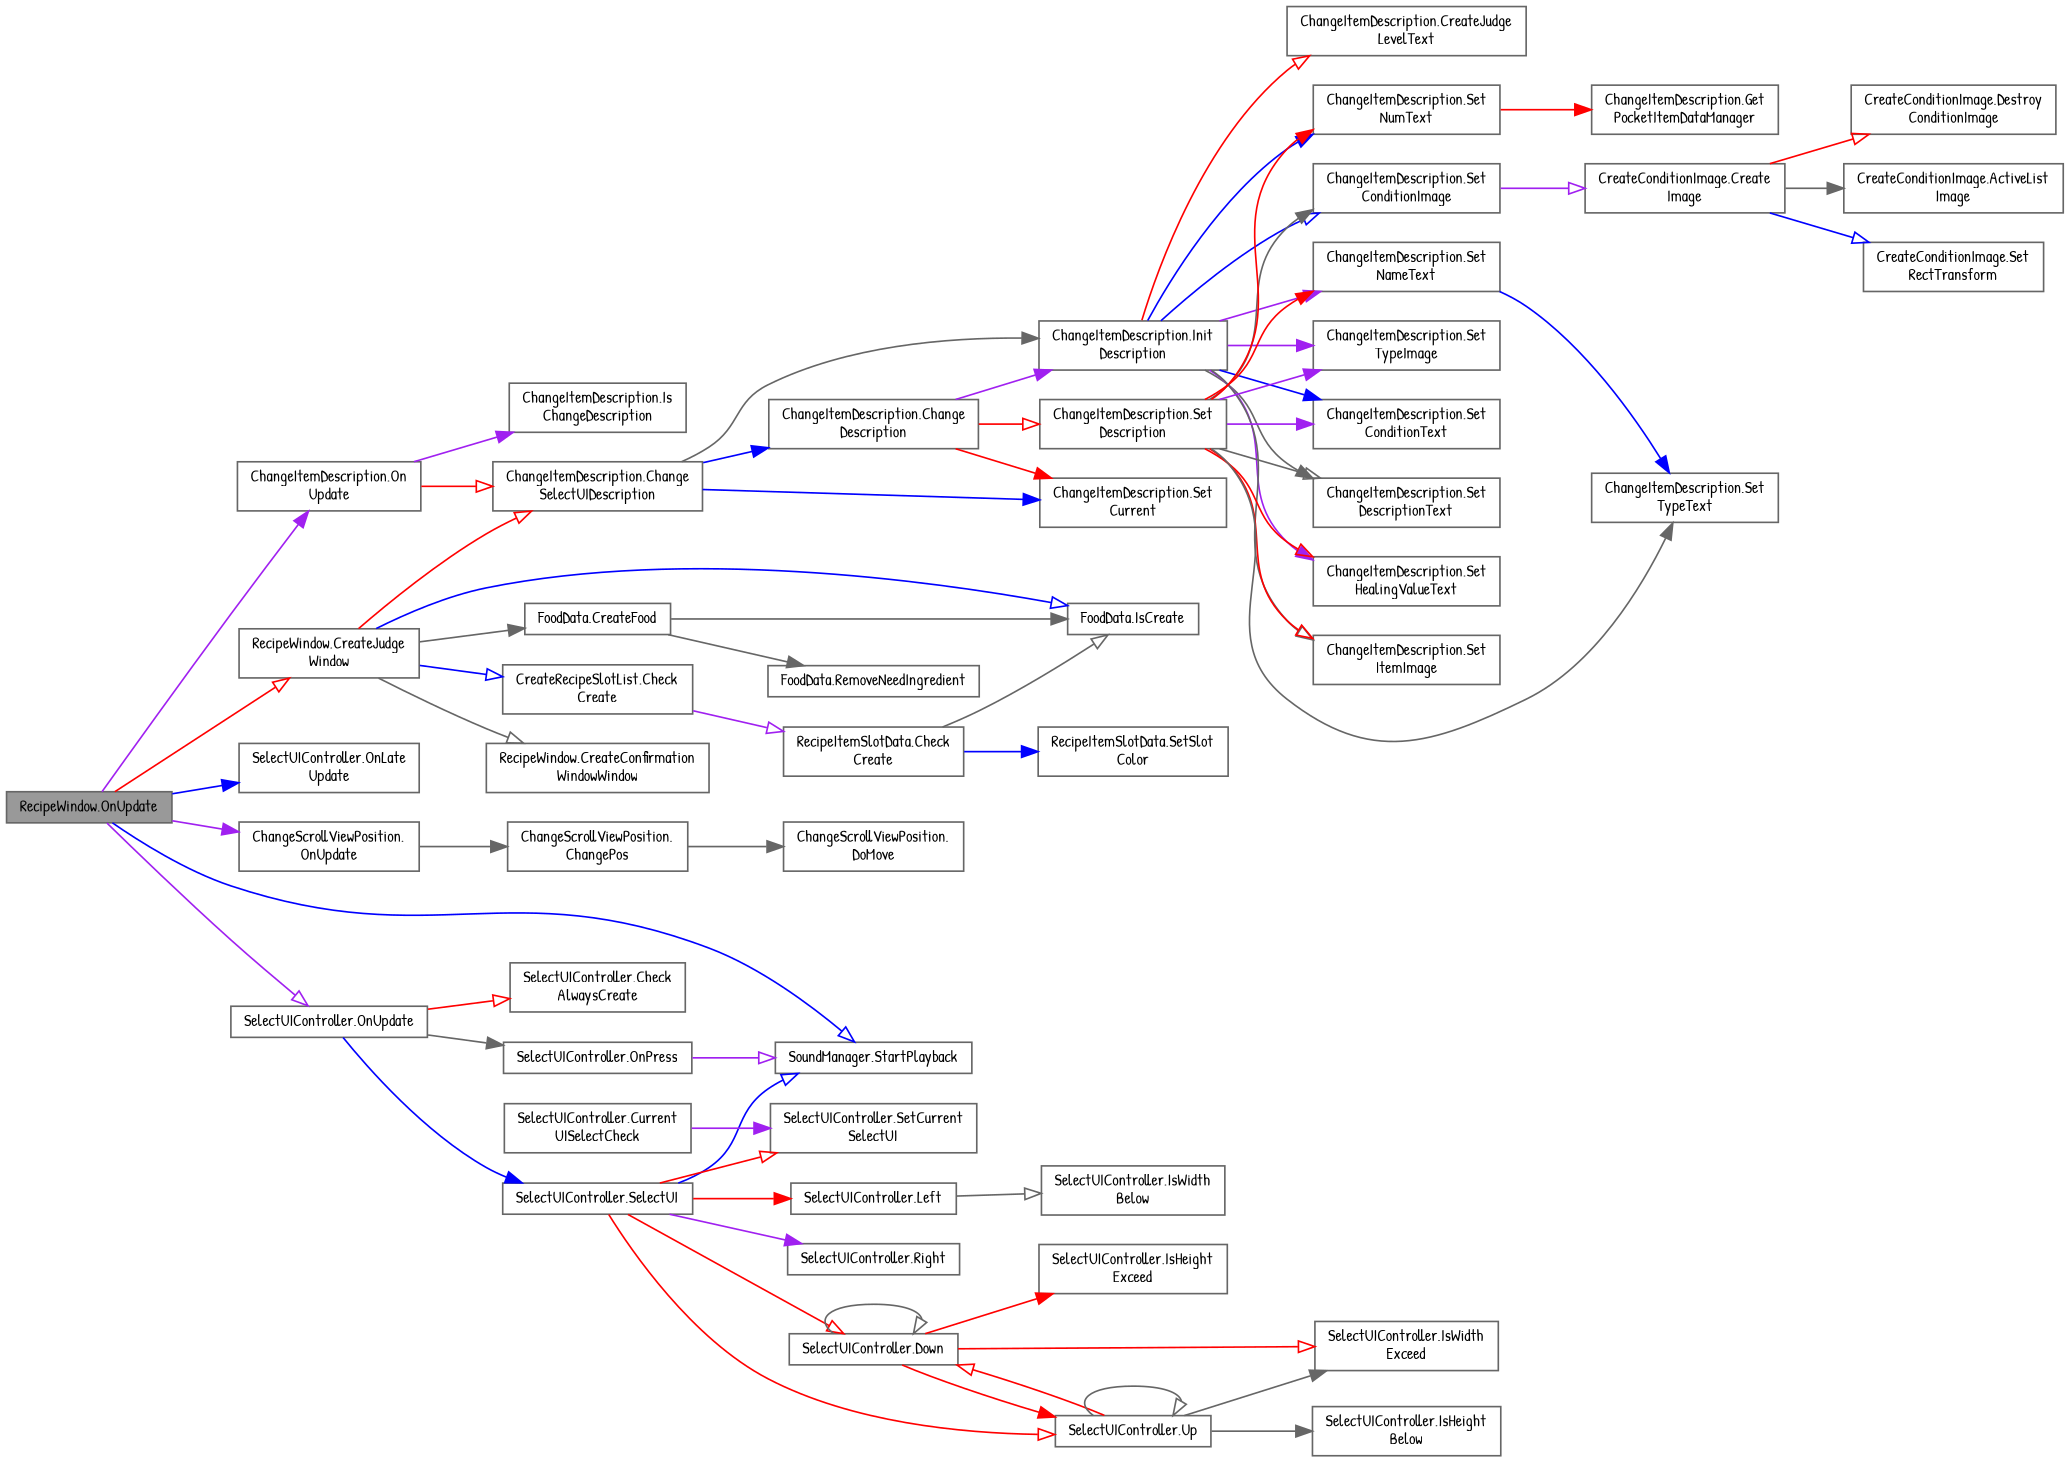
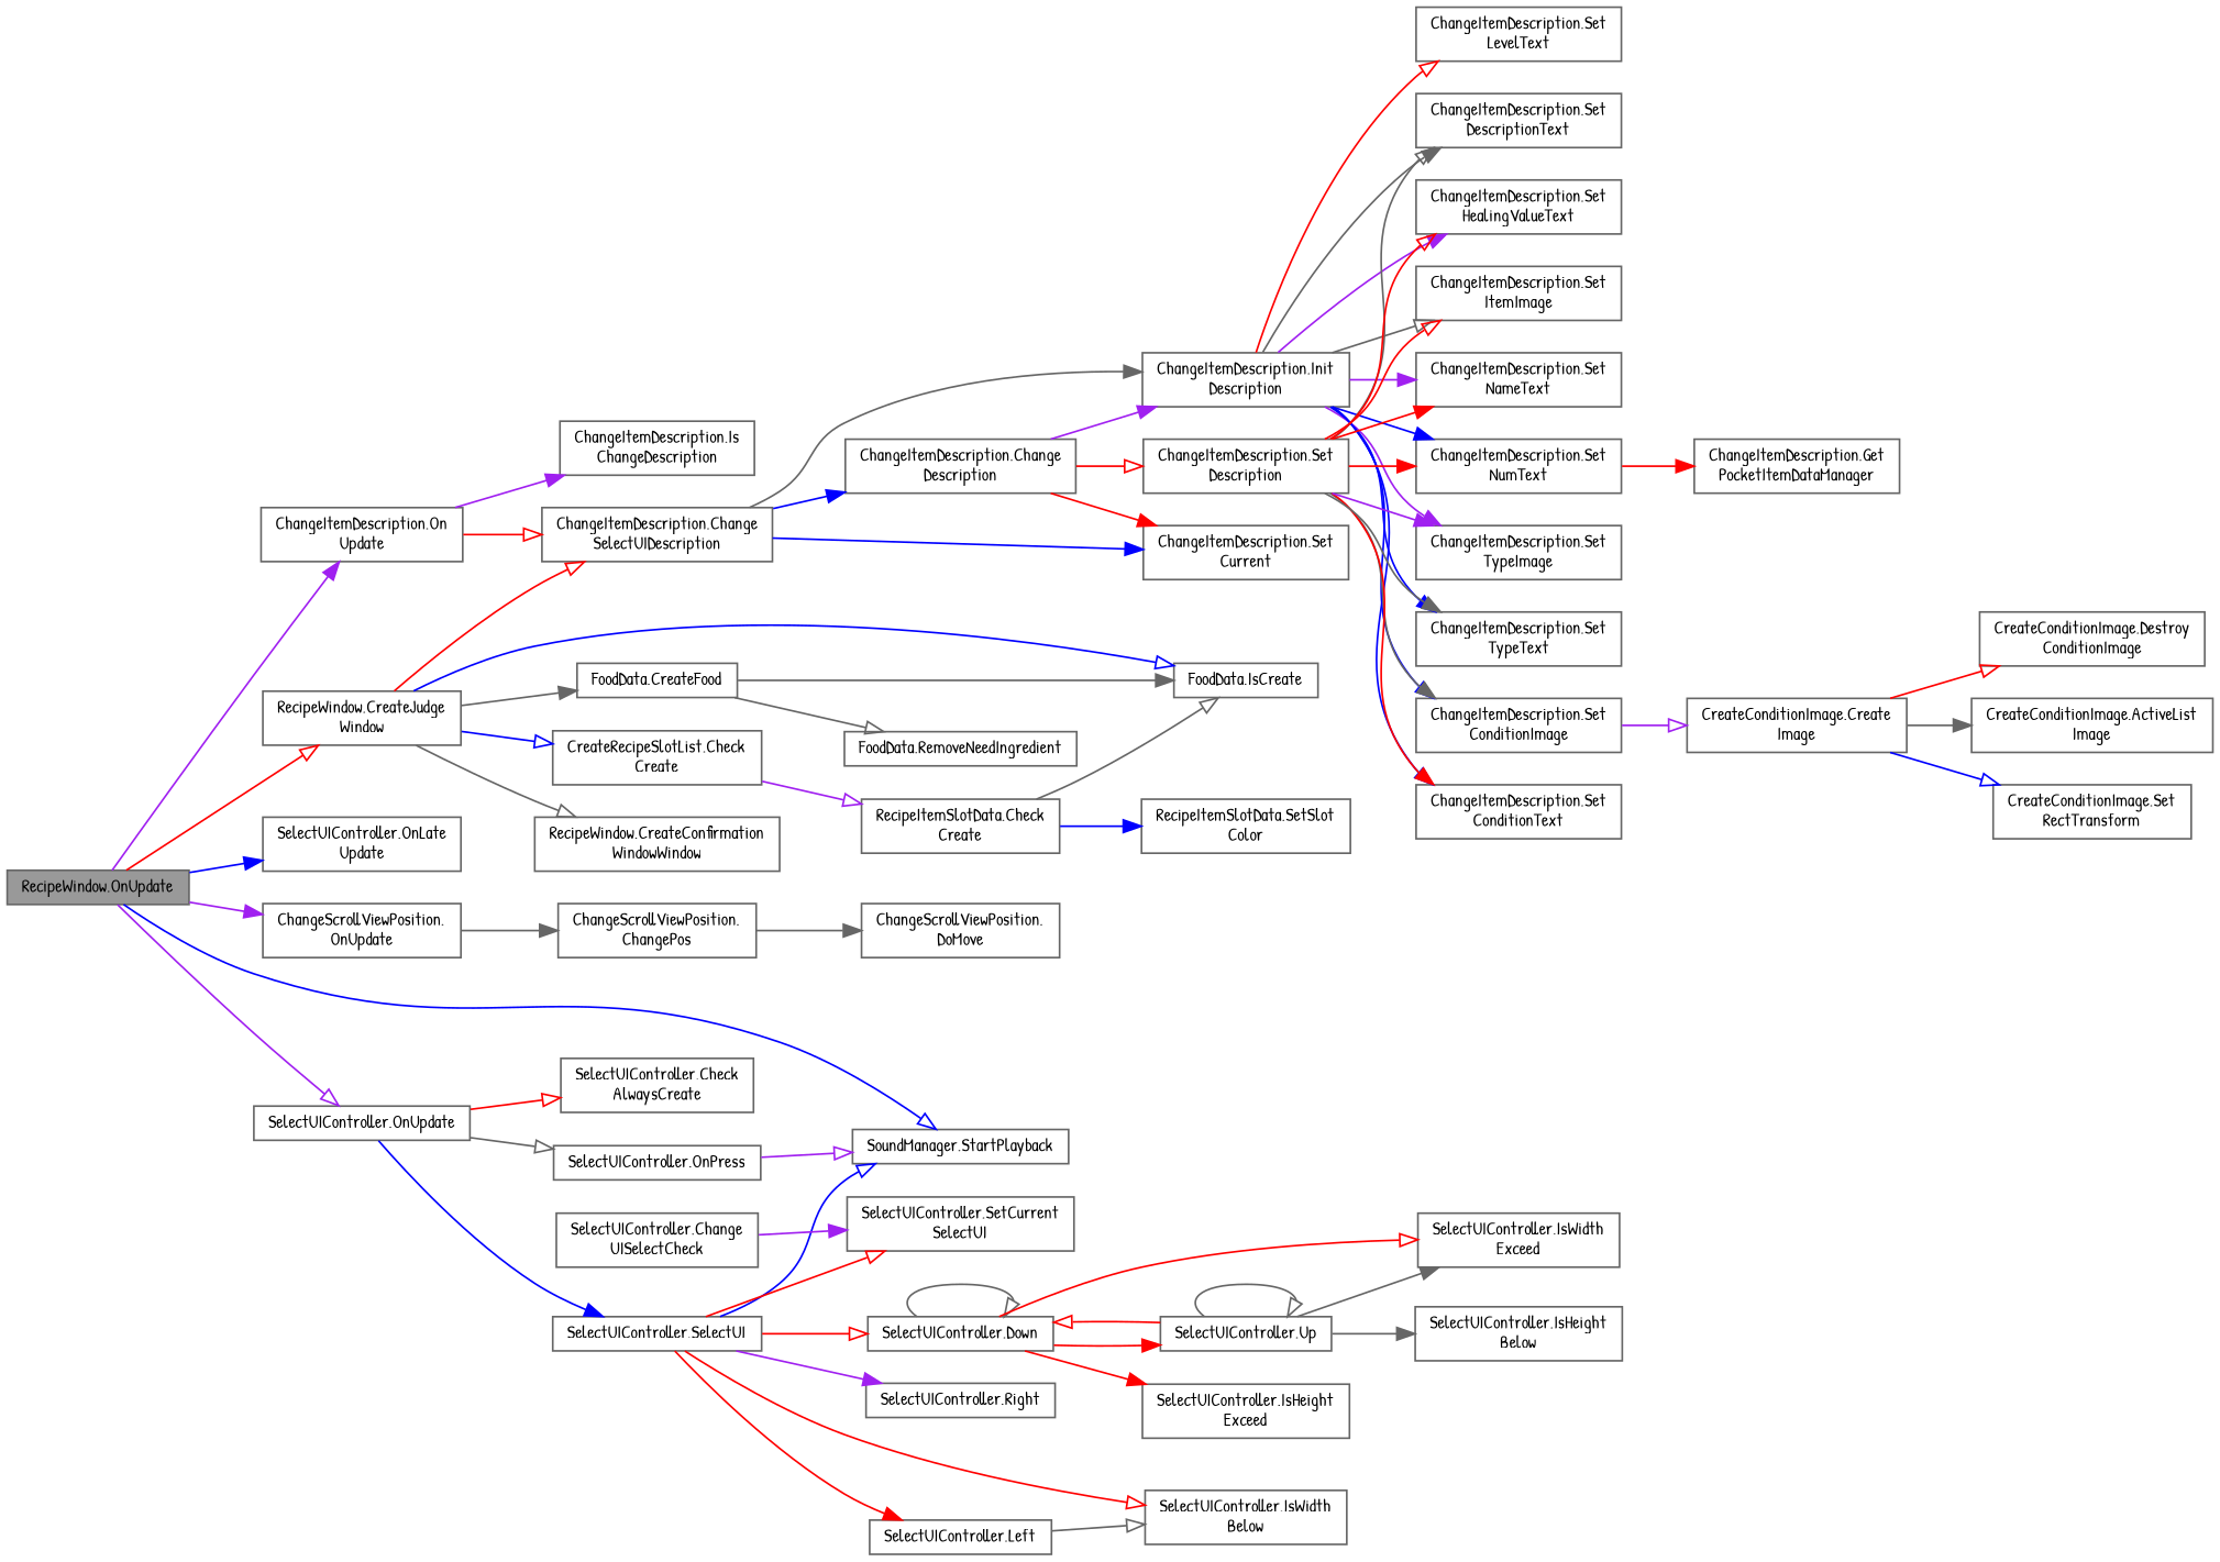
  digraph {
    fontname="Patrick Hand"
    rankdir=LR
    node [color=grey40 fillcolor=white fontname="Patrick Hand" fontsize=10 shape=box style=filled]
    edge [arrowhead=normal color=red fontname="Patrick Hand" fontsize=10 labelfontname=Helvetica labelfontsize=10 style=solid]
    n1 [color=gray40 fillcolor=grey60 fontcolor=black height=0.2 label="RecipeWindow.OnUpdate" width=0.4]
    n2 [height=0.2 label="RecipeWindow.CreateJudge\lWindow" width=0.4]
    n3 [height=0.2 label="SelectUIController.OnLate\lUpdate" width=0.4]
    n4 [height=0.2 label="ChangeItemDescription.On\lUpdate" width=0.4]
    n5 [height=0.2 label="ChangeScrollViewPosition.\lOnUpdate" width=0.4]
    n6 [height=0.2 label="SelectUIController.OnUpdate" width=0.4]
    n7 [height=0.2 label="SoundManager.StartPlayback" width=0.4]
    n8 [height=0.2 label="ChangeItemDescription.Change\lSelectUIDescription" width=0.4]
    n9 [height=0.2 label="CreateRecipeSlotList.Check\lCreate" width=0.4]
    n10 [height=0.2 label="FoodData.IsCreate" width=0.4]
    n11 [height=0.2 label="RecipeWindow.CreateConfirmation\lWindowWindow" width=0.4]
    n12 [height=0.2 label="FoodData.CreateFood" width=0.4]
    n13 [height=0.2 label="ChangeItemDescription.Is\lChangeDescription" width=0.4]
    n14 [height=0.2 label="ChangeScrollViewPosition.\lChangePos" width=0.4]
    n15 [height=0.2 label="SelectUIController.Check\lAlwaysCreate" width=0.4]
    n16 [height=0.2 label="SelectUIController.OnPress" width=0.4]
    n17 [height=0.2 label="SelectUIController.SelectUI" width=0.4]
    n18 [height=0.2 label="ChangeItemDescription.Change\lDescription" width=0.4]
    n19 [height=0.2 label="ChangeItemDescription.Init\lDescription" width=0.4]
    n20 [height=0.2 label="ChangeItemDescription.Set\lCurrent" width=0.4]
    n21 [height=0.2 label="RecipeItemSlotData.Check\lCreate" width=0.4]
    n22 [height=0.2 label="FoodData.RemoveNeedIngredient" width=0.4]
    n23 [height=0.2 label="ChangeItemDescription.Set\lDescription" width=0.4]
    n24 [height=0.2 label="ChangeItemDescription.Set\lConditionImage" width=0.4]
    n25 [height=0.2 label="ChangeItemDescription.Set\lConditionText" width=0.4]
    n26 [height=0.2 label="ChangeItemDescription.Set\lDescriptionText" width=0.4]
    n27 [height=0.2 label="ChangeItemDescription.Set\lHealingValueText" width=0.4]
    n28 [height=0.2 label="ChangeItemDescription.Set\lItemImage" width=0.4]
-   n29 [height=0.2 label="ChangeItemDescription.CreateJudge\lLevelText" width=0.4]
+   n29 [height=0.2 label="ChangeItemDescription.Set\lLevelText" width=0.4]
    n30 [height=0.2 label="ChangeItemDescription.Set\lNameText" width=0.4]
    n31 [height=0.2 label="ChangeItemDescription.Set\lNumText" width=0.4]
    n32 [height=0.2 label="ChangeItemDescription.Set\lTypeImage" width=0.4]
    n33 [height=0.2 label="ChangeItemDescription.Set\lTypeText" width=0.4]
    n34 [height=0.2 label="CreateConditionImage.Create\lImage" width=0.4]
    n35 [height=0.2 label="ChangeItemDescription.Get\lPocketItemDataManager" width=0.4]
    n36 [height=0.2 label="CreateConditionImage.Destroy\lConditionImage" width=0.4]
    n37 [height=0.2 label="CreateConditionImage.ActiveList\lImage" width=0.4]
    n38 [height=0.2 label="CreateConditionImage.Set\lRectTransform" width=0.4]
    n39 [height=0.2 label="RecipeItemSlotData.SetSlot\lColor" width=0.4]
    n40 [height=0.2 label="ChangeScrollViewPosition.\lDoMove" width=0.4]
    n41 [height=0.2 label="SelectUIController.SetCurrent\lSelectUI" width=0.4]
    n42 [height=0.2 label="SelectUIController.Down" width=0.4]
    n43 [height=0.2 label="SelectUIController.Up" width=0.4]
    n44 [height=0.2 label="SelectUIController.Left" width=0.4]
    n45 [height=0.2 label="SelectUIController.Right" width=0.4]
-   n46 [height=0.2 label="SelectUIController.Current\lUISelectCheck" width=0.4]
+   n46 [height=0.2 label="SelectUIController.Change\lUISelectCheck" width=0.4]
    n47 [height=0.2 label="SelectUIController.IsHeight\lExceed" width=0.4]
    n48 [height=0.2 label="SelectUIController.IsWidth\lExceed" width=0.4]
    n49 [height=0.2 label="SelectUIController.IsHeight\lBelow" width=0.4]
    n50 [height=0.2 label="SelectUIController.IsWidth\lBelow" width=0.4]
    n1 -> n2 [arrowhead=onormal]
    n1 -> n3 [color=blue]
    n1 -> n4 [color=purple]
    n1 -> n5 [color=purple]
    n1 -> n6 [arrowhead=onormal color=purple]
    n1 -> n7 [arrowhead=onormal color=blue]
    n2 -> n8 [arrowhead=onormal]
    n2 -> n9 [arrowhead=onormal color=blue]
    n2 -> n10 [arrowhead=onormal color=blue]
    n2 -> n11 [arrowhead=onormal color=gray40]
    n2 -> n12 [color=gray40]
    n4 -> n8 [arrowhead=onormal]
    n4 -> n13 [color=purple]
    n5 -> n14 [color=gray40]
    n6 -> n15 [arrowhead=onormal]
-   n6 -> n16 [color=gray40]
+   n6 -> n16 [arrowhead=onormal color=gray40]
    n6 -> n17 [color=blue]
    n8 -> n18 [color=blue]
    n8 -> n19 [color=gray40]
    n8 -> n20 [color=blue]
    n9 -> n21 [arrowhead=onormal color=purple]
    n12 -> n10 [color=gray40]
-   n12 -> n22 [color=gray40]
+   n12 -> n22 [arrowhead=onormal color=gray40]
    n14 -> n40 [color=gray40]
    n16 -> n7 [arrowhead=onormal color=purple]
    n17 -> n7 [arrowhead=onormal color=blue]
    n17 -> n41 [arrowhead=onormal]
    n17 -> n42 [arrowhead=onormal]
-   n17 -> n43 [arrowhead=onormal]
+   n17 -> n50 [arrowhead=onormal]
    n17 -> n44
    n17 -> n45 [color=purple]
    n18 -> n19 [color=purple]
    n18 -> n20
    n18 -> n23 [arrowhead=onormal]
    n19 -> n24 [arrowhead=onormal color=blue]
    n19 -> n25 [color=blue]
    n19 -> n26 [color=gray40]
    n19 -> n27 [color=purple]
    n19 -> n28 [arrowhead=onormal color=gray40]
    n19 -> n29 [arrowhead=onormal]
    n19 -> n30 [color=purple]
    n19 -> n31 [color=blue]
    n19 -> n32 [color=purple]
-   n30 -> n33 [color=blue]
+   n19 -> n33 [color=blue]
    n21 -> n10 [arrowhead=onormal color=gray40]
    n21 -> n39 [color=blue]
    n23 -> n24 [color=gray40]
-   n23 -> n25 [color=purple]
+   n23 -> n25
    n23 -> n26 [arrowhead=onormal color=gray40]
    n23 -> n27 [arrowhead=onormal]
    n23 -> n28 [arrowhead=onormal]
    n23 -> n30
    n23 -> n31
    n23 -> n32 [color=purple]
    n23 -> n33 [color=gray40]
    n24 -> n34 [arrowhead=onormal color=purple]
    n31 -> n35
    n34 -> n36 [arrowhead=onormal]
    n34 -> n37 [color=gray40]
    n34 -> n38 [arrowhead=onormal color=blue]
    n42 -> n42 [arrowhead=onormal color=gray40]
    n42 -> n43
    n42 -> n47
    n42 -> n48 [arrowhead=onormal]
    n43 -> n42 [arrowhead=onormal]
    n43 -> n43 [arrowhead=onormal color=gray40]
    n43 -> n48 [color=gray40]
    n43 -> n49 [color=gray40]
    n44 -> n50 [arrowhead=onormal color=gray40]
    n46 -> n41 [color=purple]
  }
